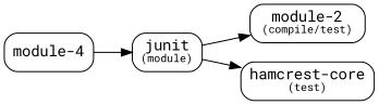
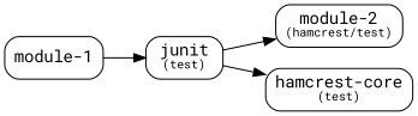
  digraph {
    fontname="Roboto Mono"
    rankdir=LR
    node [fontname="Roboto Mono" fontsize=14 shape=box style=rounded]
    edge [fontname="Roboto Mono" fontsize=10]
-   n1 [label="module-4"]
-   n2 [label=<junit<font point-size="10"><br/>(module)</font>>]
-   n3 [label=<module-2<font point-size="10"><br/>(compile/test)</font>>]
+   n1 [label="module-1"]
+   n2 [label=<junit<font point-size="10"><br/>(test)</font>>]
+   n3 [label=<module-2<font point-size="10"><br/>(hamcrest/test)</font>>]
    n4 [label=<hamcrest-core<font point-size="10"><br/>(test)</font>>]
    n1 -> n2
    n2 -> n3
    n2 -> n4
  }
